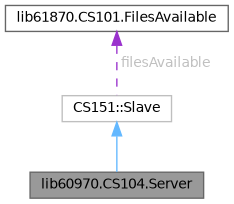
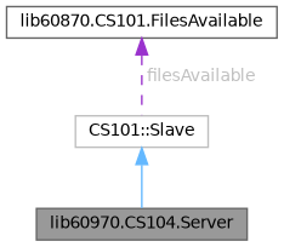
  digraph {
    node [color=gray40 fillcolor=white fontname=Helvetica fontsize=10 shape=box style=filled]
    edge [dir=back fontname=Helvetica fontsize=10 labelfontname=Helvetica labelfontsize=10]
    n1 [fillcolor=grey60 fontcolor=black height=0.2 label="lib60970.CS104.Server" width=0.4]
-   n2 [color=grey75 height=0.2 label="CS151::Slave" width=0.4]
-   n3 [height=0.2 label="lib61870.CS101.FilesAvailable" width=0.4]
+   n2 [color=grey75 height=0.2 label="CS101::Slave" width=0.4]
+   n3 [height=0.2 label="lib60870.CS101.FilesAvailable" width=0.4]
    n2 -> n1 [color=steelblue1 style=solid]
    n3 -> n2 [color=darkorchid3 fontcolor=grey label=" filesAvailable" style=dashed]
  }
